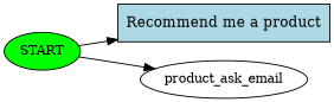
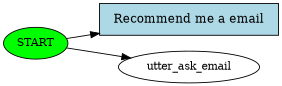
  digraph {
    rankdir=LR
    node [fontsize=12 style=filled]
    n1 [fillcolor=green label=START]
-   n2 [fillcolor=lightblue label="Recommend me a product" shape=rect fontsize=""]
-   n3 [label=product_ask_email style=""]
+   n2 [fillcolor=lightblue label="Recommend me a email" shape=rect fontsize=""]
+   n3 [label=utter_ask_email style=""]
    n1 -> n2
    n1 -> n3
  }
